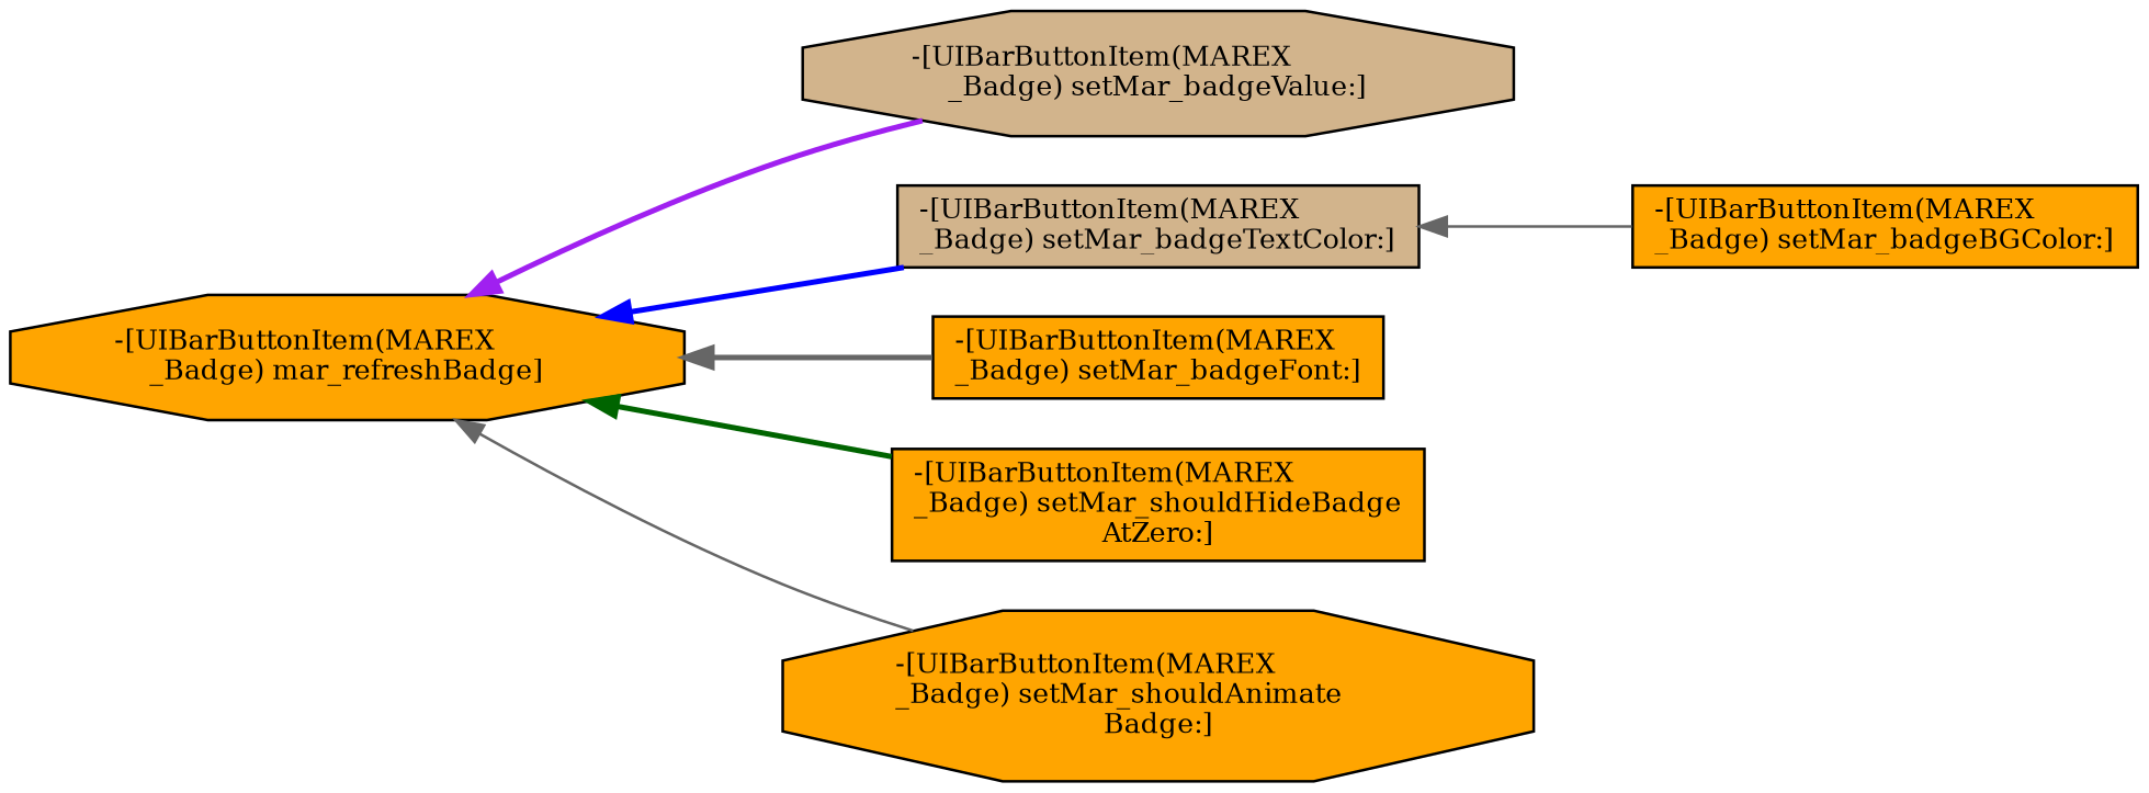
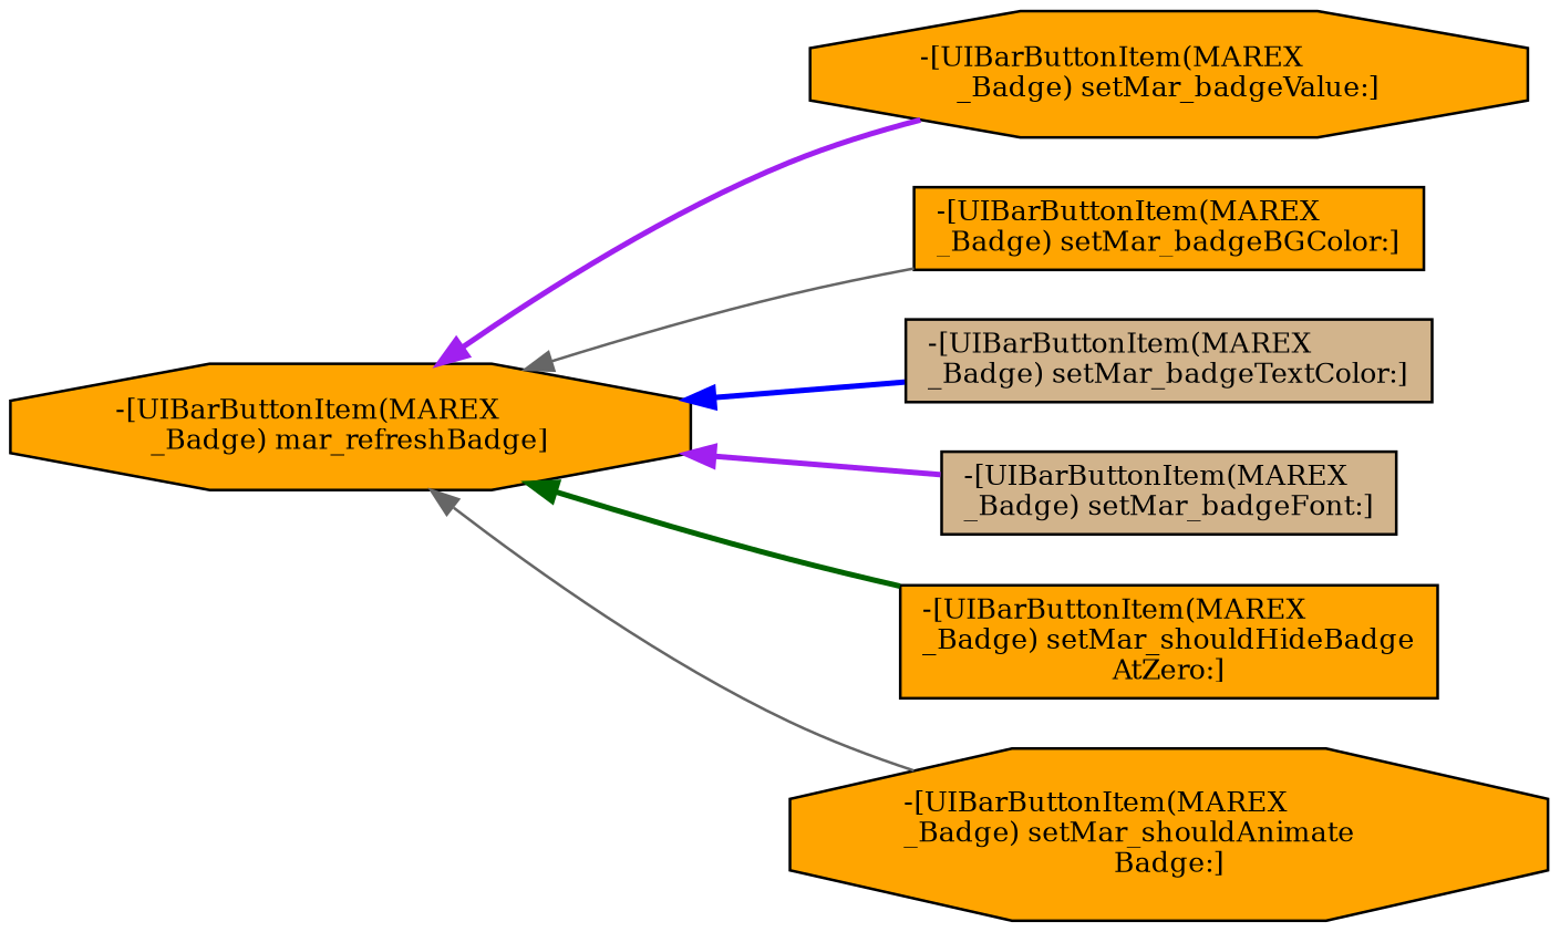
  digraph {
    fontname="DejaVu Serif"
    rankdir=LR
    node [color=black fillcolor=orange fontname="DejaVu Serif" fontsize=10 shape=box style=filled]
    edge [color=purple dir=back fontname="DejaVu Serif" fontsize=10 labelfontname=Helvetica labelfontsize=10 style=bold]
    n1 [fontcolor=black height=0.2 label="-[UIBarButtonItem(MAREX\l_Badge) mar_refreshBadge]" shape=octagon width=0.4]
-   n2 [fillcolor=tan height=0.2 label="-[UIBarButtonItem(MAREX\l_Badge) setMar_badgeValue:]" shape=octagon width=0.4]
+   n2 [height=0.2 label="-[UIBarButtonItem(MAREX\l_Badge) setMar_badgeValue:]" shape=octagon width=0.4]
    n3 [height=0.2 label="-[UIBarButtonItem(MAREX\l_Badge) setMar_badgeBGColor:]" width=0.4]
    n4 [fillcolor=tan height=0.2 label="-[UIBarButtonItem(MAREX\l_Badge) setMar_badgeTextColor:]" width=0.4]
-   n5 [height=0.2 label="-[UIBarButtonItem(MAREX\l_Badge) setMar_badgeFont:]" width=0.4]
+   n5 [fillcolor=tan height=0.2 label="-[UIBarButtonItem(MAREX\l_Badge) setMar_badgeFont:]" width=0.4]
    n6 [height=0.2 label="-[UIBarButtonItem(MAREX\l_Badge) setMar_shouldHideBadge\lAtZero:]" width=0.4]
    n7 [height=0.2 label="-[UIBarButtonItem(MAREX\l_Badge) setMar_shouldAnimate\lBadge:]" shape=octagon width=0.4]
    n1 -> n2
-   n4 -> n3 [color=gray40 style=solid]
+   n1 -> n3 [color=gray40 style=solid]
    n1 -> n4 [color=blue]
-   n1 -> n5 [color=gray40]
+   n1 -> n5
    n1 -> n6 [color=darkgreen]
    n1 -> n7 [color=gray40 style=solid]
  }
